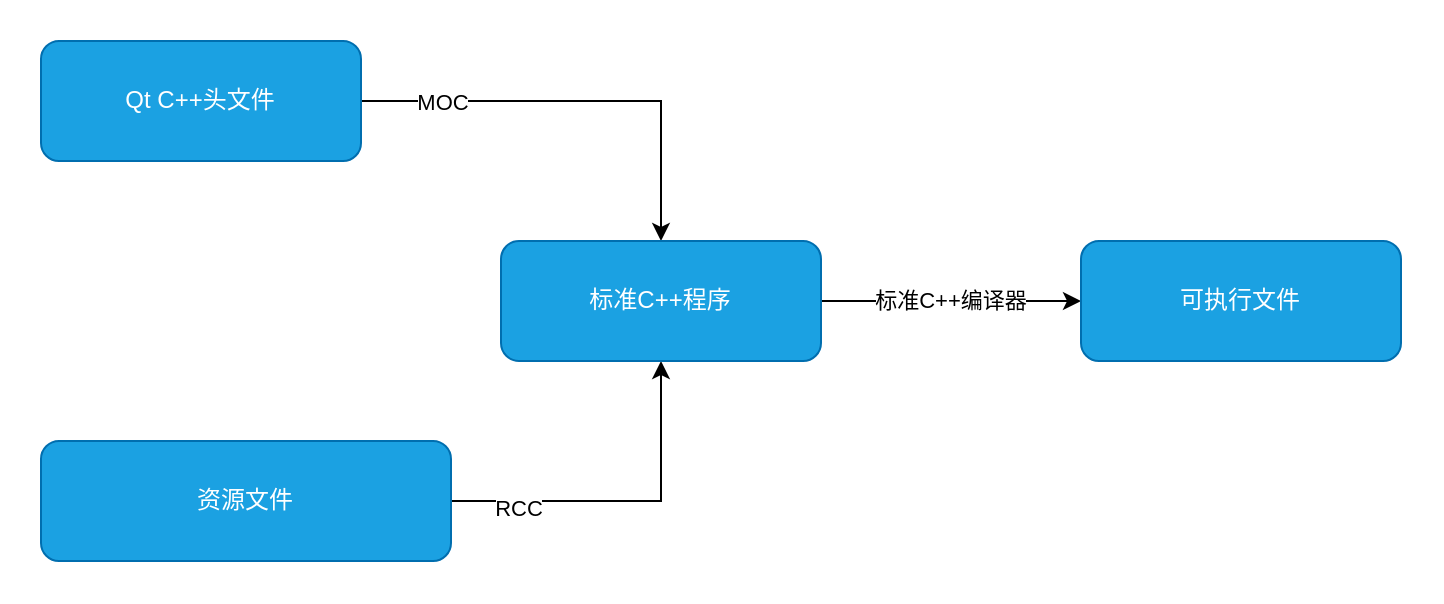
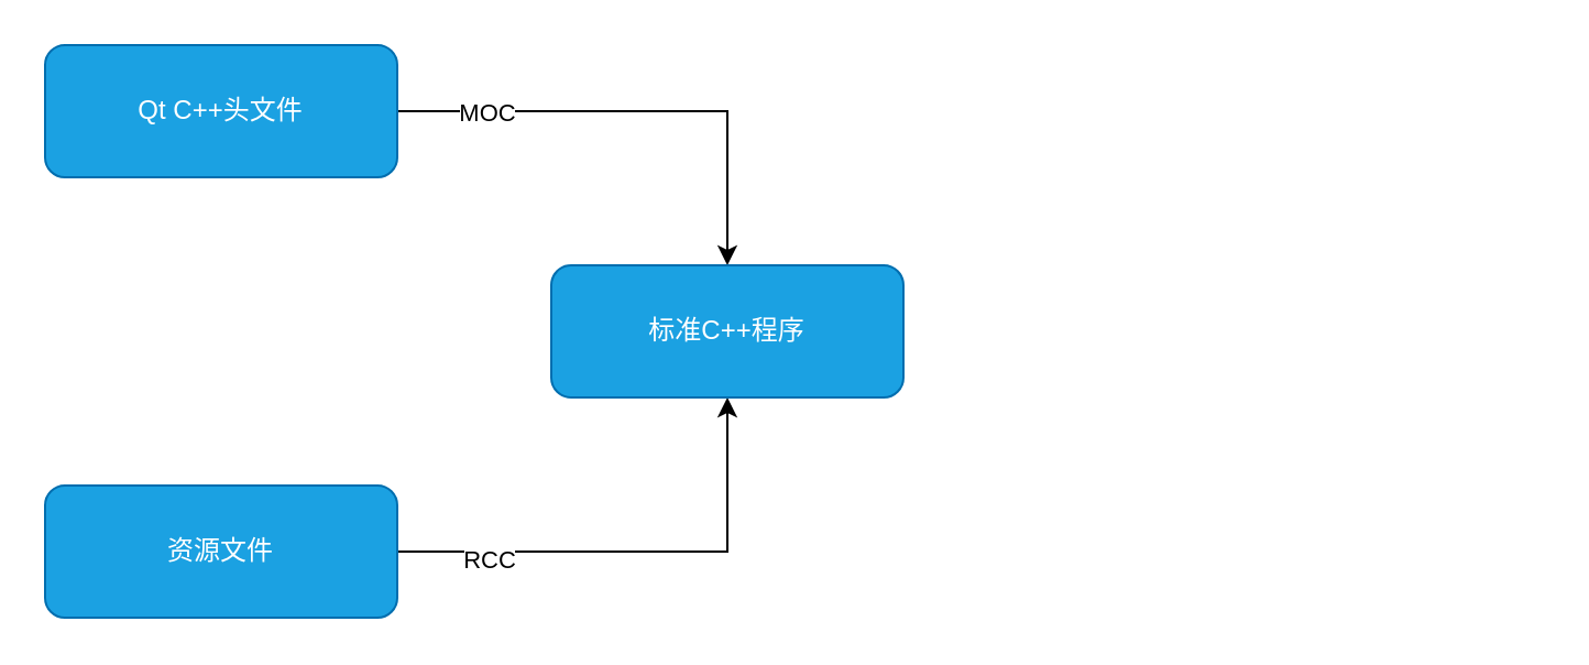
  <mxCell id="0" />
  <mxCell id="1" parent="0" />
  <mxCell id="2" style="edgeStyle=orthogonalEdgeStyle;rounded=0;orthogonalLoop=1;jettySize=auto;html=1;exitX=1;exitY=0.5;exitDx=0;exitDy=0;" edge="1" parent="1" source="4" target="9"><mxGeometry relative="1" as="geometry" /></mxCell>
  <mxCell id="3" value="MOC" style="edgeLabel;html=1;align=center;verticalAlign=middle;resizable=0;points=[];" vertex="1" connectable="0" parent="2"><mxGeometry x="-0.473" y="1" relative="1" as="geometry"><mxPoint x="-18" y="1" as="offset" /></mxGeometry></mxCell>
  <mxCell id="4" value="&lt;font color=&quot;#ffffff&quot;&gt;Qt C++头文件&lt;/font&gt;" style="rounded=1;whiteSpace=wrap;html=1;fillColor=#1ba1e2;strokeColor=#006EAF;fontColor=#ffffff;" vertex="1" parent="1"><mxGeometry x="20" y="20" width="160" height="60" as="geometry" /></mxCell>
  <mxCell id="5" style="edgeStyle=orthogonalEdgeStyle;rounded=0;orthogonalLoop=1;jettySize=auto;html=1;exitX=1;exitY=0.5;exitDx=0;exitDy=0;entryX=0.5;entryY=1;entryDx=0;entryDy=0;" edge="1" parent="1" source="7" target="9"><mxGeometry relative="1" as="geometry" /></mxCell>
  <mxCell id="6" value="RCC" style="edgeLabel;html=1;align=center;verticalAlign=middle;resizable=0;points=[];" vertex="1" connectable="0" parent="5"><mxGeometry x="-0.627" y="-3" relative="1" as="geometry"><mxPoint as="offset" /></mxGeometry></mxCell>
- <mxCell id="7" value="资源文件" style="rounded=1;whiteSpace=wrap;html=1;fillColor=#1ba1e2;strokeColor=#006EAF;fontColor=#ffffff;" vertex="1" parent="1"><mxGeometry x="20" y="220" width="205" height="60" as="geometry" /></mxCell>
- <mxCell id="8" value="标准C++编译器" style="edgeStyle=orthogonalEdgeStyle;rounded=0;orthogonalLoop=1;jettySize=auto;html=1;exitX=1;exitY=0.5;exitDx=0;exitDy=0;entryX=0;entryY=0.5;entryDx=0;entryDy=0;" edge="1" parent="1" source="9" target="10"><mxGeometry relative="1" as="geometry" /></mxCell>
+ <mxCell id="7" value="资源文件" style="rounded=1;whiteSpace=wrap;html=1;fillColor=#1ba1e2;strokeColor=#006EAF;fontColor=#ffffff;" vertex="1" parent="1"><mxGeometry x="20" y="220" width="160" height="60" as="geometry" /></mxCell>
  <mxCell id="9" value="标准C++程序" style="rounded=1;whiteSpace=wrap;html=1;fillColor=#1ba1e2;fontColor=#ffffff;strokeColor=#006EAF;" vertex="1" parent="1"><mxGeometry x="250" y="120" width="160" height="60" as="geometry" /></mxCell>
- <mxCell id="10" value="可执行文件" style="rounded=1;whiteSpace=wrap;html=1;fillColor=#1ba1e2;fontColor=#ffffff;strokeColor=#006EAF;" vertex="1" parent="1"><mxGeometry x="540" y="120" width="160" height="60" as="geometry" /></mxCell>
